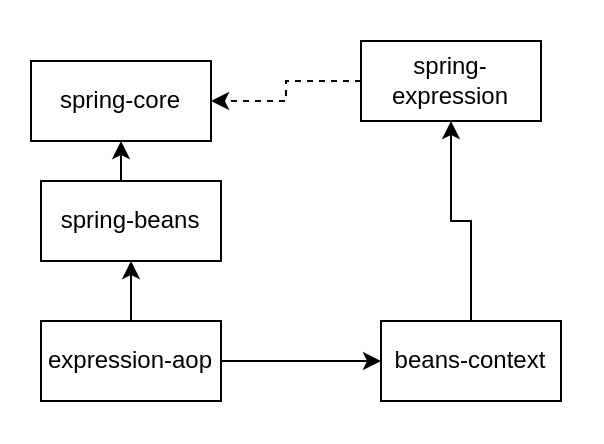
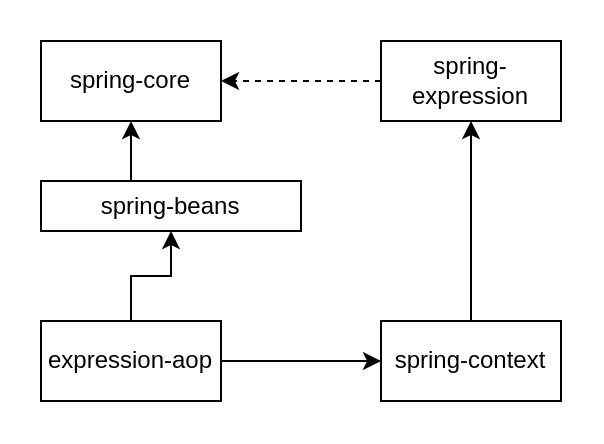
  <mxCell id="0" />
  <mxCell id="1" parent="0" />
- <mxCell id="2" value="spring-core" style="rounded=0;whiteSpace=wrap;html=1;" vertex="1" parent="1"><mxGeometry x="15" y="30" width="90" height="40" as="geometry" /></mxCell>
+ <mxCell id="2" value="spring-core" style="rounded=0;whiteSpace=wrap;html=1;" vertex="1" parent="1"><mxGeometry x="20" y="20" width="90" height="40" as="geometry" /></mxCell>
  <mxCell id="3" style="edgeStyle=orthogonalEdgeStyle;rounded=0;orthogonalLoop=1;jettySize=auto;html=1;exitX=0.5;exitY=0;exitDx=0;exitDy=0;entryX=0.5;entryY=1;entryDx=0;entryDy=0;" edge="1" parent="1" source="4" target="2"><mxGeometry relative="1" as="geometry" /></mxCell>
- <mxCell id="4" value="spring-beans" style="rounded=0;whiteSpace=wrap;html=1;" vertex="1" parent="1"><mxGeometry x="20" y="90" width="90" height="40" as="geometry" /></mxCell>
+ <mxCell id="4" value="spring-beans" style="rounded=0;whiteSpace=wrap;html=1;" vertex="1" parent="1"><mxGeometry x="20" y="90" width="130" height="25" as="geometry" /></mxCell>
  <mxCell id="5" style="edgeStyle=orthogonalEdgeStyle;rounded=0;orthogonalLoop=1;jettySize=auto;html=1;exitX=0.5;exitY=0;exitDx=0;exitDy=0;entryX=0.5;entryY=1;entryDx=0;entryDy=0;" edge="1" parent="1" source="7" target="4"><mxGeometry relative="1" as="geometry"><mxPoint x="65" y="140" as="targetPoint" /></mxGeometry></mxCell>
  <mxCell id="6" value="" style="edgeStyle=orthogonalEdgeStyle;rounded=0;orthogonalLoop=1;jettySize=auto;html=1;" edge="1" parent="1" source="7" target="9"><mxGeometry relative="1" as="geometry" /></mxCell>
  <mxCell id="7" value="expression-aop" style="rounded=0;whiteSpace=wrap;html=1;" vertex="1" parent="1"><mxGeometry x="20" y="160" width="90" height="40" as="geometry" /></mxCell>
  <mxCell id="8" value="" style="edgeStyle=orthogonalEdgeStyle;rounded=0;orthogonalLoop=1;jettySize=auto;html=1;" edge="1" parent="1" source="9" target="11"><mxGeometry relative="1" as="geometry" /></mxCell>
- <mxCell id="9" value="beans-context" style="rounded=0;whiteSpace=wrap;html=1;" vertex="1" parent="1"><mxGeometry x="190" y="160" width="90" height="40" as="geometry" /></mxCell>
+ <mxCell id="9" value="spring-context" style="rounded=0;whiteSpace=wrap;html=1;" vertex="1" parent="1"><mxGeometry x="190" y="160" width="90" height="40" as="geometry" /></mxCell>
  <mxCell id="10" style="edgeStyle=orthogonalEdgeStyle;rounded=0;orthogonalLoop=1;jettySize=auto;html=1;exitX=0;exitY=0.5;exitDx=0;exitDy=0;entryX=1;entryY=0.5;entryDx=0;entryDy=0;dashed=1;" edge="1" parent="1" source="11" target="2"><mxGeometry relative="1" as="geometry" /></mxCell>
- <mxCell id="11" value="spring-expression" style="rounded=0;whiteSpace=wrap;html=1;" vertex="1" parent="1"><mxGeometry x="180" y="20" width="90" height="40" as="geometry" /></mxCell>
+ <mxCell id="11" value="spring-expression" style="rounded=0;whiteSpace=wrap;html=1;" vertex="1" parent="1"><mxGeometry x="190" y="20" width="90" height="40" as="geometry" /></mxCell>
